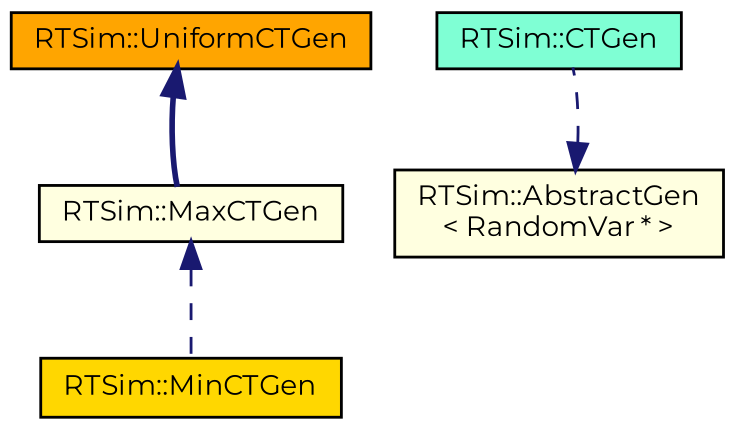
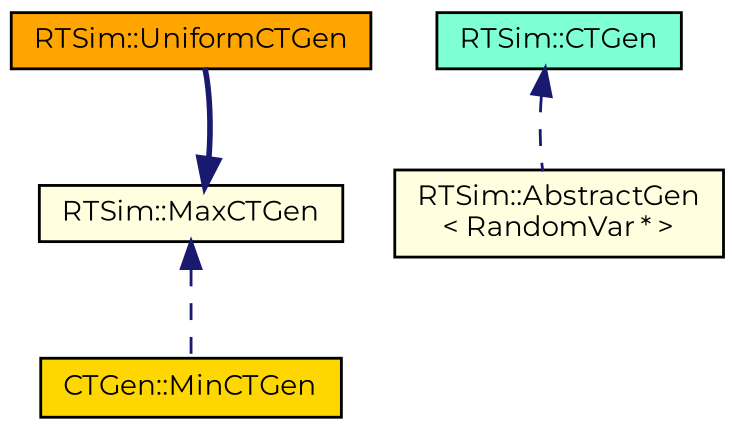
  digraph {
    fontname=Montserrat
    node [color=black fillcolor=lightyellow fontname=Montserrat fontsize=10 shape=record style=filled]
    edge [color=midnightblue dir=back fontname=Montserrat fontsize=10 labelfontname=Helvetica labelfontsize=10 style=dashed]
    n1 [fillcolor=orange fontcolor=black height=0.2 label="RTSim::UniformCTGen" width=0.4]
    n2 [height=0.2 label="RTSim::MaxCTGen" width=0.4]
-   n3 [fillcolor=gold height=0.2 label="RTSim::MinCTGen" width=0.4]
+   n3 [fillcolor=gold height=0.2 label="CTGen::MinCTGen" width=0.4]
    n4 [fillcolor=aquamarine height=0.2 label="RTSim::CTGen" width=0.4]
    n5 [height=0.2 label="RTSim::AbstractGen\l\< RandomVar * \>" width=0.4]
-   n1 -> n2 [style=bold]
+   n2 -> n1 [style=bold]
    n2 -> n3
-   n5 -> n4
+   n4 -> n5
  }
